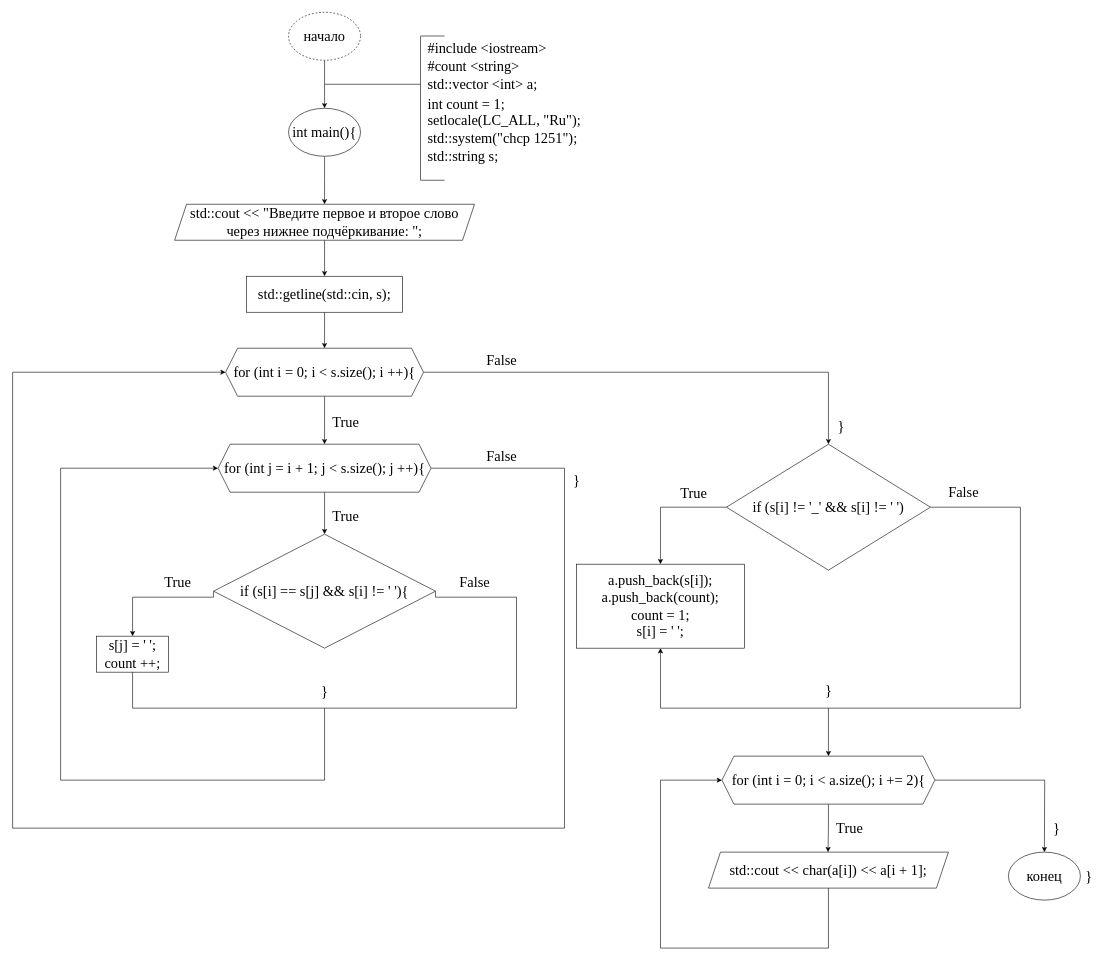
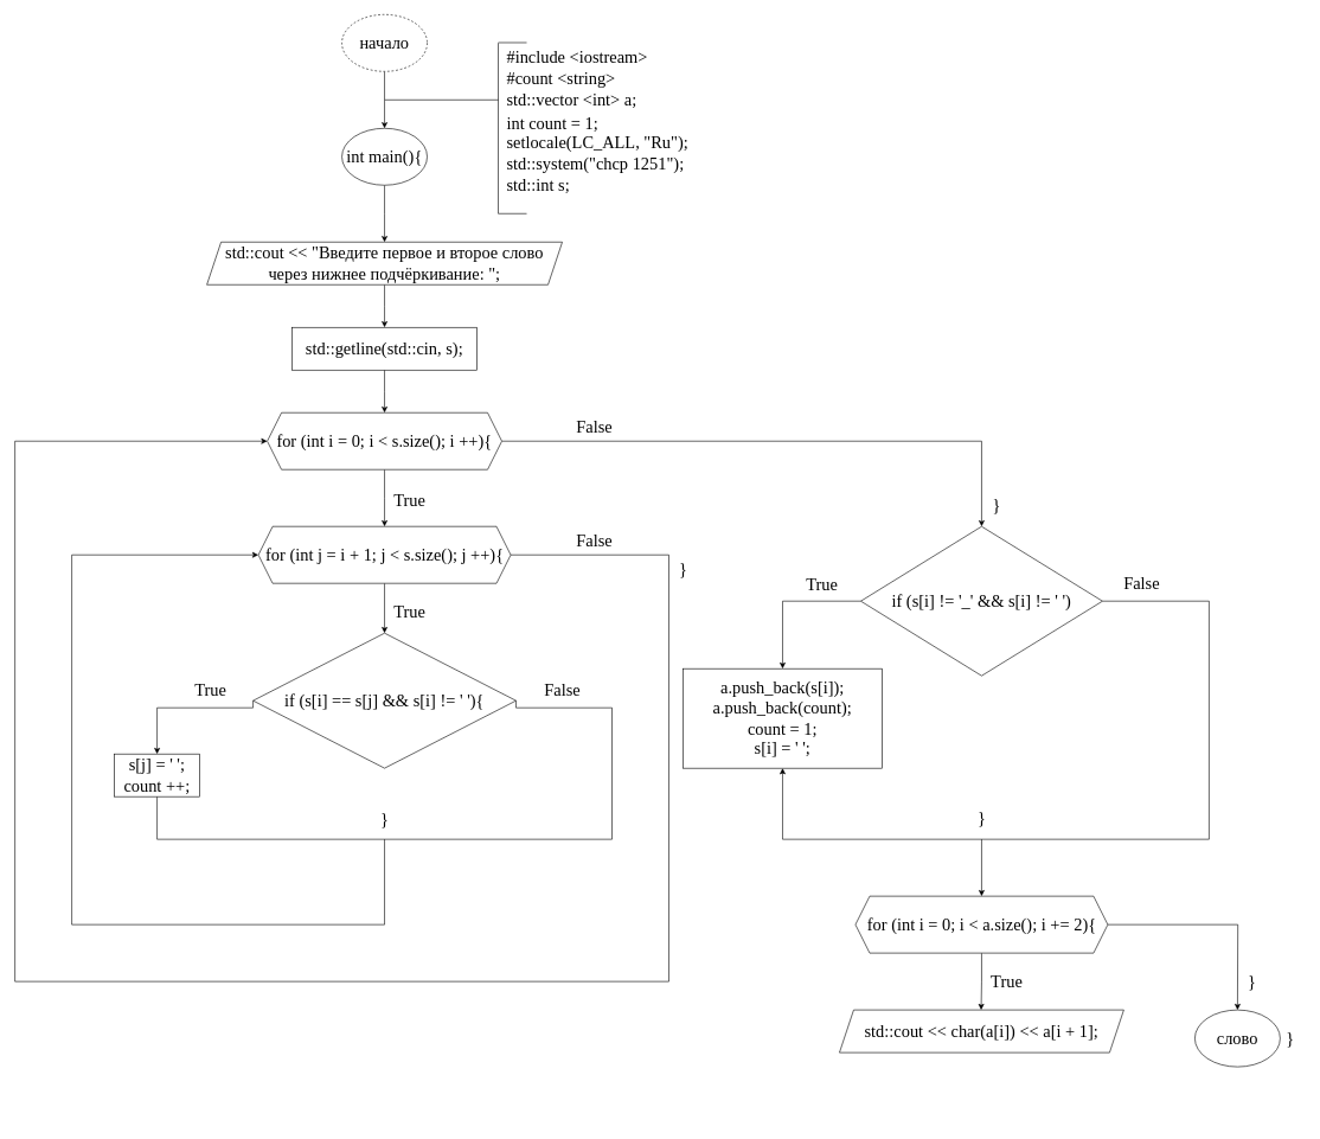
  <mxCell id="0" />
  <mxCell id="1" parent="0" />
  <mxCell id="2" style="edgeStyle=orthogonalEdgeStyle;rounded=0;orthogonalLoop=1;jettySize=auto;html=1;exitX=0.5;exitY=1;exitDx=0;exitDy=0;fontFamily=Times New Roman;fontSize=24;fontColor=default;" edge="1" parent="1" source="3"><mxGeometry relative="1" as="geometry"><mxPoint x="540" y="180" as="targetPoint" /></mxGeometry></mxCell>
  <mxCell id="3" value="начало" style="ellipse;whiteSpace=wrap;html=1;fontFamily=Times New Roman;fontSize=24;dashed=1;" vertex="1" parent="1"><mxGeometry x="480" y="20" width="120" height="80" as="geometry" /></mxCell>
  <mxCell id="4" style="edgeStyle=orthogonalEdgeStyle;rounded=0;orthogonalLoop=1;jettySize=auto;html=1;exitX=0.5;exitY=1;exitDx=0;exitDy=0;fontFamily=Times New Roman;fontSize=24;fontColor=default;" edge="1" parent="1" source="5"><mxGeometry relative="1" as="geometry"><mxPoint x="540" y="340" as="targetPoint" /></mxGeometry></mxCell>
  <mxCell id="5" value="int main(){" style="ellipse;whiteSpace=wrap;html=1;strokeColor=default;align=center;verticalAlign=middle;fontFamily=Times New Roman;fontSize=24;fontColor=default;fillColor=default;" vertex="1" parent="1"><mxGeometry x="480" y="180" width="120" height="80" as="geometry" /></mxCell>
  <mxCell id="6" value="" style="endArrow=none;html=1;rounded=0;fontFamily=Times New Roman;fontSize=24;fontColor=default;" edge="1" parent="1"><mxGeometry width="50" height="50" relative="1" as="geometry"><mxPoint x="540" y="140" as="sourcePoint" /><mxPoint x="700" y="140" as="targetPoint" /></mxGeometry></mxCell>
  <mxCell id="7" value="" style="endArrow=none;html=1;rounded=0;fontFamily=Times New Roman;fontSize=24;fontColor=default;" edge="1" parent="1"><mxGeometry width="50" height="50" relative="1" as="geometry"><mxPoint x="700" y="300" as="sourcePoint" /><mxPoint x="700" y="60" as="targetPoint" /></mxGeometry></mxCell>
  <mxCell id="8" value="" style="endArrow=none;html=1;rounded=0;fontFamily=Times New Roman;fontSize=24;fontColor=default;" edge="1" parent="1"><mxGeometry width="50" height="50" relative="1" as="geometry"><mxPoint x="700" y="300" as="sourcePoint" /><mxPoint x="740" y="300" as="targetPoint" /></mxGeometry></mxCell>
  <mxCell id="9" value="" style="endArrow=none;html=1;rounded=0;fontFamily=Times New Roman;fontSize=24;fontColor=default;" edge="1" parent="1"><mxGeometry width="50" height="50" relative="1" as="geometry"><mxPoint x="700" y="59.5" as="sourcePoint" /><mxPoint x="740" y="59.5" as="targetPoint" /></mxGeometry></mxCell>
  <mxCell id="10" value="#include &amp;lt;iostream&amp;gt;" style="text;html=1;align=left;verticalAlign=middle;resizable=0;points=[];autosize=1;strokeColor=none;fillColor=none;fontSize=24;fontFamily=Times New Roman;fontColor=default;" vertex="1" parent="1"><mxGeometry x="710" y="60" width="220" height="40" as="geometry" /></mxCell>
  <mxCell id="11" value="#count &amp;lt;string&amp;gt;" style="text;html=1;align=left;verticalAlign=middle;resizable=0;points=[];autosize=1;strokeColor=none;fillColor=none;fontSize=24;fontFamily=Times New Roman;fontColor=default;" vertex="1" parent="1"><mxGeometry x="710" y="90" width="190" height="40" as="geometry" /></mxCell>
  <mxCell id="12" value="std::vector &amp;lt;int&amp;gt; a;" style="text;html=1;align=left;verticalAlign=middle;resizable=0;points=[];autosize=1;strokeColor=none;fillColor=none;fontSize=24;fontFamily=Times New Roman;fontColor=default;" vertex="1" parent="1"><mxGeometry x="710" y="120" width="210" height="40" as="geometry" /></mxCell>
  <mxCell id="13" value="int count = 1;&amp;nbsp;" style="text;html=1;align=left;verticalAlign=middle;resizable=0;points=[];autosize=1;strokeColor=none;fillColor=none;fontSize=24;fontFamily=Times New Roman;fontColor=default;" vertex="1" parent="1"><mxGeometry x="710" y="153" width="160" height="40" as="geometry" /></mxCell>
  <mxCell id="14" value="setlocale(LC_ALL, &quot;Ru&quot;);" style="text;html=1;align=left;verticalAlign=middle;resizable=0;points=[];autosize=1;strokeColor=none;fillColor=none;fontSize=24;fontFamily=Times New Roman;fontColor=default;" vertex="1" parent="1"><mxGeometry x="710" y="180" width="280" height="40" as="geometry" /></mxCell>
  <mxCell id="15" value="std::system(&quot;chcp 1251&quot;);" style="text;html=1;align=left;verticalAlign=middle;resizable=0;points=[];autosize=1;strokeColor=none;fillColor=none;fontSize=24;fontFamily=Times New Roman;fontColor=default;" vertex="1" parent="1"><mxGeometry x="710" y="210" width="270" height="40" as="geometry" /></mxCell>
- <mxCell id="16" value="std::string s;" style="text;html=1;align=left;verticalAlign=middle;resizable=0;points=[];autosize=1;strokeColor=none;fillColor=none;fontSize=24;fontFamily=Times New Roman;fontColor=default;" vertex="1" parent="1"><mxGeometry x="710" y="240" width="140" height="40" as="geometry" /></mxCell>
+ <mxCell id="16" value="std::int s;" style="text;html=1;align=left;verticalAlign=middle;resizable=0;points=[];autosize=1;strokeColor=none;fillColor=none;fontSize=24;fontFamily=Times New Roman;fontColor=default;" vertex="1" parent="1"><mxGeometry x="710" y="240" width="140" height="40" as="geometry" /></mxCell>
  <mxCell id="17" style="edgeStyle=orthogonalEdgeStyle;rounded=0;orthogonalLoop=1;jettySize=auto;html=1;exitX=0.5;exitY=1;exitDx=0;exitDy=0;fontFamily=Times New Roman;fontSize=24;fontColor=default;" edge="1" parent="1" source="18"><mxGeometry relative="1" as="geometry"><mxPoint x="540" y="460" as="targetPoint" /></mxGeometry></mxCell>
  <mxCell id="18" value="std::cout &amp;lt;&amp;lt; &quot;Введите первое и второе слово через нижнее подчёркивание: &quot;;" style="shape=parallelogram;perimeter=parallelogramPerimeter;whiteSpace=wrap;html=1;fixedSize=1;strokeColor=default;align=center;verticalAlign=middle;fontFamily=Times New Roman;fontSize=24;fontColor=default;fillColor=default;" vertex="1" parent="1"><mxGeometry x="290" y="340" width="500" height="60" as="geometry" /></mxCell>
  <mxCell id="19" style="edgeStyle=orthogonalEdgeStyle;rounded=0;orthogonalLoop=1;jettySize=auto;html=1;exitX=0.5;exitY=1;exitDx=0;exitDy=0;fontFamily=Times New Roman;fontSize=24;fontColor=default;" edge="1" parent="1" source="20"><mxGeometry relative="1" as="geometry"><mxPoint x="540" y="580" as="targetPoint" /></mxGeometry></mxCell>
  <mxCell id="20" value="std::getline(std::cin, s);" style="whiteSpace=wrap;html=1;strokeColor=default;align=center;verticalAlign=middle;fontFamily=Times New Roman;fontSize=24;fontColor=default;fillColor=default;" vertex="1" parent="1"><mxGeometry x="410" y="460" width="260" height="60" as="geometry" /></mxCell>
  <mxCell id="21" style="edgeStyle=orthogonalEdgeStyle;rounded=0;orthogonalLoop=1;jettySize=auto;html=1;exitX=0.5;exitY=1;exitDx=0;exitDy=0;fontFamily=Times New Roman;fontSize=24;fontColor=default;" edge="1" parent="1" source="23"><mxGeometry relative="1" as="geometry"><mxPoint x="540" y="740" as="targetPoint" /></mxGeometry></mxCell>
  <mxCell id="22" style="edgeStyle=orthogonalEdgeStyle;rounded=0;orthogonalLoop=1;jettySize=auto;html=1;exitX=1;exitY=0.5;exitDx=0;exitDy=0;fontFamily=Times New Roman;fontSize=24;fontColor=default;" edge="1" parent="1" source="23"><mxGeometry relative="1" as="geometry"><mxPoint x="1380" y="740" as="targetPoint" /><Array as="points"><mxPoint x="1380" y="620" /><mxPoint x="1380" y="740" /></Array></mxGeometry></mxCell>
  <mxCell id="23" value="for (int i = 0; i &amp;lt; s.size(); i ++){" style="shape=hexagon;perimeter=hexagonPerimeter2;whiteSpace=wrap;html=1;fixedSize=1;strokeColor=default;align=center;verticalAlign=middle;fontFamily=Times New Roman;fontSize=24;fontColor=default;fillColor=default;" vertex="1" parent="1"><mxGeometry x="375" y="580" width="330" height="80" as="geometry" /></mxCell>
  <mxCell id="24" style="edgeStyle=orthogonalEdgeStyle;rounded=0;orthogonalLoop=1;jettySize=auto;html=1;exitX=0.5;exitY=1;exitDx=0;exitDy=0;fontFamily=Times New Roman;fontSize=24;fontColor=default;entryX=0.5;entryY=0;entryDx=0;entryDy=0;" edge="1" parent="1" source="27" target="32"><mxGeometry relative="1" as="geometry"><mxPoint x="538" y="900" as="targetPoint" /><Array as="points" /></mxGeometry></mxCell>
  <mxCell id="25" style="edgeStyle=orthogonalEdgeStyle;rounded=0;orthogonalLoop=1;jettySize=auto;html=1;exitX=0;exitY=0.5;exitDx=0;exitDy=0;fontFamily=Times New Roman;fontSize=24;fontColor=default;endArrow=none;endFill=0;startArrow=classic;startFill=1;" edge="1" parent="1" source="27"><mxGeometry relative="1" as="geometry"><mxPoint x="540" y="1180" as="targetPoint" /><Array as="points"><mxPoint x="100" y="780" /><mxPoint x="100" y="1300" /><mxPoint x="540" y="1300" /></Array></mxGeometry></mxCell>
  <mxCell id="26" style="edgeStyle=orthogonalEdgeStyle;rounded=0;orthogonalLoop=1;jettySize=auto;html=1;exitX=1;exitY=0.5;exitDx=0;exitDy=0;entryX=0;entryY=0.5;entryDx=0;entryDy=0;fontFamily=Times New Roman;fontSize=24;fontColor=default;" edge="1" parent="1" source="27" target="23"><mxGeometry relative="1" as="geometry"><Array as="points"><mxPoint x="940" y="780" /><mxPoint x="940" y="1380" /><mxPoint x="20" y="1380" /><mxPoint x="20" y="620" /></Array></mxGeometry></mxCell>
  <mxCell id="27" value="for (int j = i + 1; j &amp;lt; s.size(); j ++){" style="shape=hexagon;perimeter=hexagonPerimeter2;whiteSpace=wrap;html=1;fixedSize=1;strokeColor=default;align=center;verticalAlign=middle;fontFamily=Times New Roman;fontSize=24;fontColor=default;fillColor=default;" vertex="1" parent="1"><mxGeometry x="362.5" y="740" width="355" height="80" as="geometry" /></mxCell>
  <mxCell id="28" value="True" style="text;html=1;align=center;verticalAlign=middle;resizable=0;points=[];autosize=1;strokeColor=none;fillColor=none;fontSize=24;fontFamily=Times New Roman;fontColor=default;" vertex="1" parent="1"><mxGeometry x="540" y="683" width="70" height="40" as="geometry" /></mxCell>
  <mxCell id="29" value="True" style="text;html=1;align=center;verticalAlign=middle;resizable=0;points=[];autosize=1;strokeColor=none;fillColor=none;fontSize=24;fontFamily=Times New Roman;fontColor=default;" vertex="1" parent="1"><mxGeometry x="540" y="840" width="70" height="40" as="geometry" /></mxCell>
  <mxCell id="30" style="edgeStyle=orthogonalEdgeStyle;rounded=0;orthogonalLoop=1;jettySize=auto;html=1;exitX=0;exitY=0.5;exitDx=0;exitDy=0;fontFamily=Times New Roman;fontSize=24;fontColor=default;" edge="1" parent="1" source="32"><mxGeometry relative="1" as="geometry"><mxPoint x="220" y="1060" as="targetPoint" /><Array as="points"><mxPoint x="220" y="995" /><mxPoint x="220" y="1060" /></Array></mxGeometry></mxCell>
  <mxCell id="31" style="edgeStyle=orthogonalEdgeStyle;rounded=0;orthogonalLoop=1;jettySize=auto;html=1;exitX=1;exitY=0.5;exitDx=0;exitDy=0;entryX=0.5;entryY=1;entryDx=0;entryDy=0;fontFamily=Times New Roman;fontSize=24;fontColor=default;endArrow=none;endFill=0;" edge="1" parent="1" source="32" target="35"><mxGeometry relative="1" as="geometry"><Array as="points"><mxPoint x="860" y="995" /><mxPoint x="860" y="1180" /><mxPoint x="220" y="1180" /></Array></mxGeometry></mxCell>
  <mxCell id="32" value="if (s[i] == s[j] &amp;amp;&amp;amp; s[i] != ' '){" style="rhombus;whiteSpace=wrap;html=1;strokeColor=default;align=center;verticalAlign=middle;fontFamily=Times New Roman;fontSize=24;fontColor=default;fillColor=default;" vertex="1" parent="1"><mxGeometry x="355" y="890" width="370" height="190" as="geometry" /></mxCell>
  <mxCell id="33" value="True" style="text;html=1;align=center;verticalAlign=middle;resizable=0;points=[];autosize=1;strokeColor=none;fillColor=none;fontSize=24;fontFamily=Times New Roman;fontColor=default;" vertex="1" parent="1"><mxGeometry x="260" y="950" width="70" height="40" as="geometry" /></mxCell>
  <mxCell id="34" value="False" style="text;html=1;align=center;verticalAlign=middle;resizable=0;points=[];autosize=1;strokeColor=none;fillColor=none;fontSize=24;fontFamily=Times New Roman;fontColor=default;" vertex="1" parent="1"><mxGeometry x="755" y="950" width="70" height="40" as="geometry" /></mxCell>
  <mxCell id="35" value="s[j] = ' ';&lt;br&gt;count ++;" style="whiteSpace=wrap;html=1;strokeColor=default;align=center;verticalAlign=middle;fontFamily=Times New Roman;fontSize=24;fontColor=default;fillColor=default;" vertex="1" parent="1"><mxGeometry x="160" y="1060" width="120" height="60" as="geometry" /></mxCell>
  <mxCell id="36" value="False" style="text;html=1;align=center;verticalAlign=middle;resizable=0;points=[];autosize=1;strokeColor=none;fillColor=none;fontSize=24;fontFamily=Times New Roman;fontColor=default;" vertex="1" parent="1"><mxGeometry x="800" y="740" width="70" height="40" as="geometry" /></mxCell>
  <mxCell id="37" value="False" style="text;html=1;align=center;verticalAlign=middle;resizable=0;points=[];autosize=1;strokeColor=none;fillColor=none;fontSize=24;fontFamily=Times New Roman;fontColor=default;" vertex="1" parent="1"><mxGeometry x="800" y="580" width="70" height="40" as="geometry" /></mxCell>
  <mxCell id="38" style="edgeStyle=orthogonalEdgeStyle;rounded=0;orthogonalLoop=1;jettySize=auto;html=1;exitX=0;exitY=0.5;exitDx=0;exitDy=0;fontFamily=Times New Roman;fontSize=24;fontColor=default;" edge="1" parent="1" source="40"><mxGeometry relative="1" as="geometry"><mxPoint x="1100" y="940" as="targetPoint" /><Array as="points"><mxPoint x="1100" y="845" /></Array></mxGeometry></mxCell>
  <mxCell id="39" style="edgeStyle=orthogonalEdgeStyle;rounded=0;orthogonalLoop=1;jettySize=auto;html=1;exitX=1;exitY=0.5;exitDx=0;exitDy=0;entryX=0.5;entryY=1;entryDx=0;entryDy=0;fontFamily=Times New Roman;fontSize=24;fontColor=default;" edge="1" parent="1" source="40" target="43"><mxGeometry relative="1" as="geometry"><Array as="points"><mxPoint x="1700" y="845" /><mxPoint x="1700" y="1180" /><mxPoint x="1100" y="1180" /></Array></mxGeometry></mxCell>
  <mxCell id="40" value="if (s[i] != '_' &amp;amp;&amp;amp; s[i] != ' ')" style="rhombus;whiteSpace=wrap;html=1;strokeColor=default;align=center;verticalAlign=middle;fontFamily=Times New Roman;fontSize=24;fontColor=default;fillColor=default;" vertex="1" parent="1"><mxGeometry x="1210" y="740" width="340" height="210" as="geometry" /></mxCell>
  <mxCell id="41" value="True" style="text;html=1;align=center;verticalAlign=middle;resizable=0;points=[];autosize=1;strokeColor=none;fillColor=none;fontSize=24;fontFamily=Times New Roman;fontColor=default;" vertex="1" parent="1"><mxGeometry x="1120" y="803" width="70" height="40" as="geometry" /></mxCell>
  <mxCell id="42" value="False" style="text;html=1;align=center;verticalAlign=middle;resizable=0;points=[];autosize=1;strokeColor=none;fillColor=none;fontSize=24;fontFamily=Times New Roman;fontColor=default;" vertex="1" parent="1"><mxGeometry x="1570" y="800" width="70" height="40" as="geometry" /></mxCell>
  <mxCell id="43" value="a.push_back(s[i]); a.push_back(count);&lt;br&gt;count = 1;&lt;br&gt;s[i] = ' ';" style="whiteSpace=wrap;html=1;strokeColor=default;align=center;verticalAlign=middle;fontFamily=Times New Roman;fontSize=24;fontColor=default;fillColor=default;" vertex="1" parent="1"><mxGeometry x="960" y="940" width="280" height="140" as="geometry" /></mxCell>
  <mxCell id="44" value="" style="endArrow=classic;html=1;rounded=0;fontFamily=Times New Roman;fontSize=24;fontColor=default;" edge="1" parent="1"><mxGeometry width="50" height="50" relative="1" as="geometry"><mxPoint x="1380" y="1180" as="sourcePoint" /><mxPoint x="1380" y="1260" as="targetPoint" /></mxGeometry></mxCell>
  <mxCell id="45" style="edgeStyle=orthogonalEdgeStyle;rounded=0;orthogonalLoop=1;jettySize=auto;html=1;exitX=0.5;exitY=1;exitDx=0;exitDy=0;fontFamily=Times New Roman;fontSize=24;fontColor=default;" edge="1" parent="1" source="47"><mxGeometry relative="1" as="geometry"><mxPoint x="1379.333" y="1420" as="targetPoint" /></mxGeometry></mxCell>
  <mxCell id="46" style="edgeStyle=orthogonalEdgeStyle;rounded=0;orthogonalLoop=1;jettySize=auto;html=1;exitX=1;exitY=0.5;exitDx=0;exitDy=0;fontFamily=Times New Roman;fontSize=24;fontColor=default;" edge="1" parent="1" source="47"><mxGeometry relative="1" as="geometry"><mxPoint x="1740" y="1420" as="targetPoint" /></mxGeometry></mxCell>
  <mxCell id="47" value="for (int i = 0; i &amp;lt; a.size(); i += 2){" style="shape=hexagon;perimeter=hexagonPerimeter2;whiteSpace=wrap;html=1;fixedSize=1;strokeColor=default;align=center;verticalAlign=middle;fontFamily=Times New Roman;fontSize=24;fontColor=default;fillColor=default;" vertex="1" parent="1"><mxGeometry x="1202.5" y="1260" width="355" height="80" as="geometry" /></mxCell>
  <mxCell id="48" value="True" style="text;html=1;align=center;verticalAlign=middle;resizable=0;points=[];autosize=1;strokeColor=none;fillColor=none;fontSize=24;fontFamily=Times New Roman;fontColor=default;" vertex="1" parent="1"><mxGeometry x="1380" y="1360" width="70" height="40" as="geometry" /></mxCell>
  <mxCell id="49" value="}" style="text;html=1;align=center;verticalAlign=middle;resizable=0;points=[];autosize=1;strokeColor=none;fillColor=none;fontSize=24;fontFamily=Times New Roman;fontColor=default;" vertex="1" parent="1"><mxGeometry x="520" y="1133" width="40" height="40" as="geometry" /></mxCell>
  <mxCell id="50" value="}" style="text;html=1;align=center;verticalAlign=middle;resizable=0;points=[];autosize=1;strokeColor=none;fillColor=none;fontSize=24;fontFamily=Times New Roman;fontColor=default;" vertex="1" parent="1"><mxGeometry x="940" y="780" width="40" height="40" as="geometry" /></mxCell>
  <mxCell id="51" value="}" style="text;html=1;align=center;verticalAlign=middle;resizable=0;points=[];autosize=1;strokeColor=none;fillColor=none;fontSize=24;fontFamily=Times New Roman;fontColor=default;" vertex="1" parent="1"><mxGeometry x="1381" y="690" width="40" height="40" as="geometry" /></mxCell>
  <mxCell id="52" value="}" style="text;html=1;align=center;verticalAlign=middle;resizable=0;points=[];autosize=1;strokeColor=none;fillColor=none;fontSize=24;fontFamily=Times New Roman;fontColor=default;" vertex="1" parent="1"><mxGeometry x="1360" y="1130" width="40" height="40" as="geometry" /></mxCell>
- <mxCell id="53" style="edgeStyle=orthogonalEdgeStyle;rounded=0;orthogonalLoop=1;jettySize=auto;html=1;exitX=0.5;exitY=1;exitDx=0;exitDy=0;entryX=0;entryY=0.5;entryDx=0;entryDy=0;fontFamily=Times New Roman;fontSize=24;fontColor=default;" edge="1" parent="1" source="54" target="47"><mxGeometry relative="1" as="geometry"><Array as="points"><mxPoint x="1380" y="1580" /><mxPoint x="1100" y="1580" /><mxPoint x="1100" y="1300" /></Array></mxGeometry></mxCell>
  <mxCell id="54" value="std::cout &amp;lt;&amp;lt; char(a[i]) &amp;lt;&amp;lt; a[i + 1];" style="shape=parallelogram;perimeter=parallelogramPerimeter;whiteSpace=wrap;html=1;fixedSize=1;strokeColor=default;align=center;verticalAlign=middle;fontFamily=Times New Roman;fontSize=24;fontColor=default;fillColor=default;" vertex="1" parent="1"><mxGeometry x="1180" y="1420" width="400" height="60" as="geometry" /></mxCell>
- <mxCell id="55" value="конец" style="ellipse;whiteSpace=wrap;html=1;strokeColor=default;align=center;verticalAlign=middle;fontFamily=Times New Roman;fontSize=24;fontColor=default;fillColor=default;" vertex="1" parent="1"><mxGeometry x="1680" y="1420" width="120" height="80" as="geometry" /></mxCell>
+ <mxCell id="55" value="слово" style="ellipse;whiteSpace=wrap;html=1;strokeColor=default;align=center;verticalAlign=middle;fontFamily=Times New Roman;fontSize=24;fontColor=default;fillColor=default;" vertex="1" parent="1"><mxGeometry x="1680" y="1420" width="120" height="80" as="geometry" /></mxCell>
  <mxCell id="56" value="}" style="text;html=1;align=center;verticalAlign=middle;resizable=0;points=[];autosize=1;strokeColor=none;fillColor=none;fontSize=24;fontFamily=Times New Roman;fontColor=default;" vertex="1" parent="1"><mxGeometry x="1794" y="1440" width="40" height="40" as="geometry" /></mxCell>
  <mxCell id="57" value="}" style="text;html=1;align=center;verticalAlign=middle;resizable=0;points=[];autosize=1;strokeColor=none;fillColor=none;fontSize=24;fontFamily=Times New Roman;fontColor=default;" vertex="1" parent="1"><mxGeometry x="1740" y="1360" width="40" height="40" as="geometry" /></mxCell>
